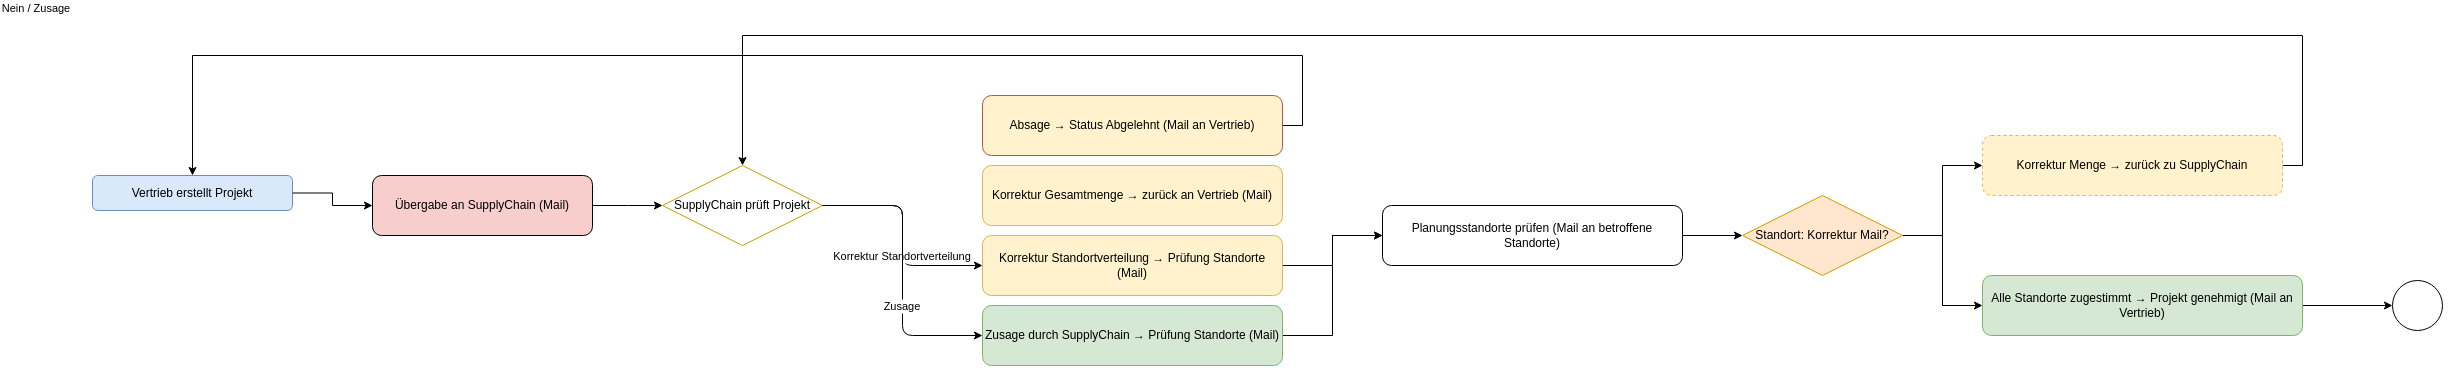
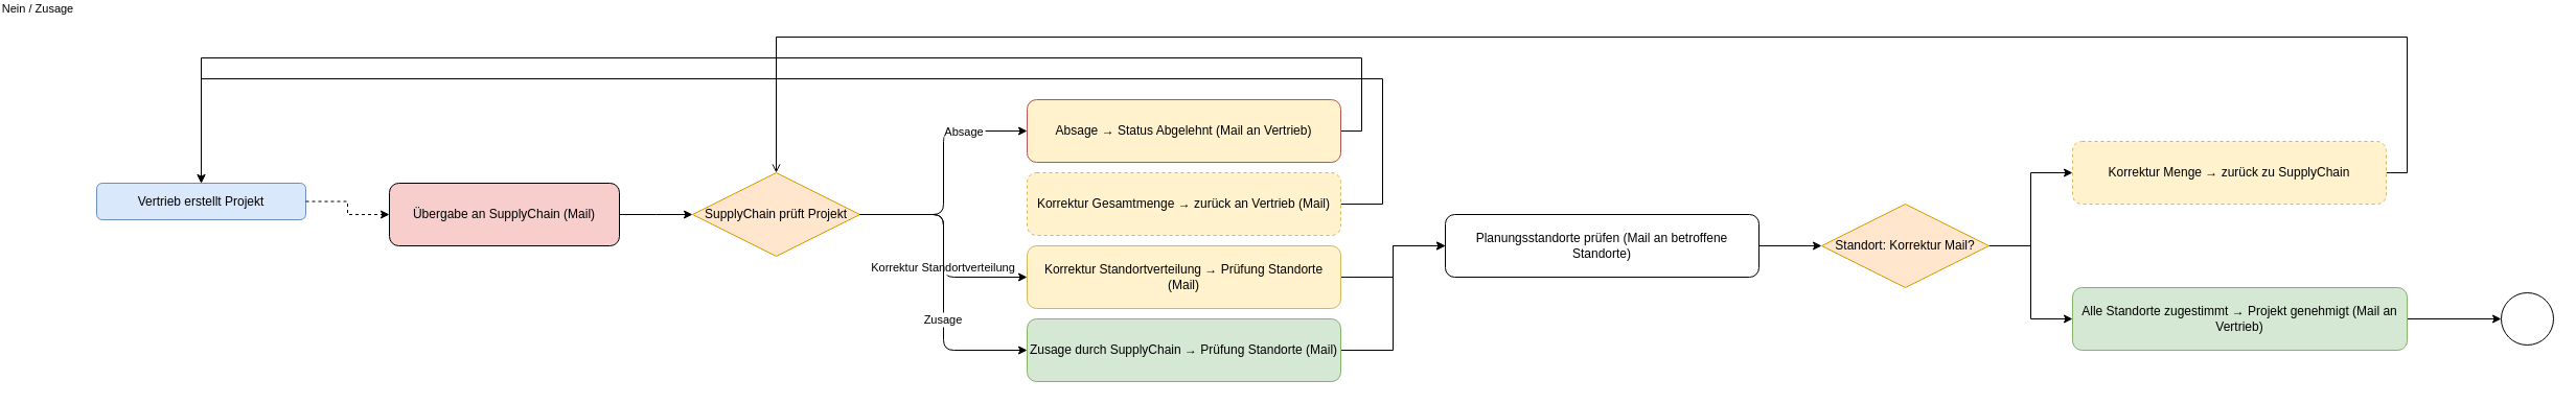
  <mxCell id="0" />
  <mxCell id="1" parent="0" />
  <mxCell id="2" value="Vertrieb erstellt Projekt" style="rounded=1;whiteSpace=wrap;html=1;fillColor=#dae8fc;strokeColor=#6c8ebf;" vertex="1" parent="1"><mxGeometry x="20" y="160" width="200" height="35" as="geometry" /></mxCell>
  <mxCell id="3" value="Übergabe an SupplyChain (Mail)" style="rounded=1;whiteSpace=wrap;html=1;fillColor=#f8cecc;strokeColor=#000000;" vertex="1" parent="1"><mxGeometry x="300" y="160" width="220" height="60" as="geometry" /></mxCell>
- <mxCell id="4" style="edgeStyle=orthogonalEdgeStyle;rounded=0;orthogonalLoop=1;jettySize=auto;html=1;strokeColor=#000000;" edge="1" parent="1" source="2" target="3"><mxGeometry relative="1" as="geometry" /></mxCell>
- <mxCell id="5" value="SupplyChain prüft Projekt" style="rhombus;whiteSpace=wrap;html=1;fillColor=#ffffff;strokeColor=#d79b00;" vertex="1" parent="1"><mxGeometry x="590" y="150" width="160" height="80" as="geometry" /></mxCell>
+ <mxCell id="4" style="edgeStyle=orthogonalEdgeStyle;rounded=0;orthogonalLoop=1;jettySize=auto;html=1;strokeColor=#000000;dashed=1;" edge="1" parent="1" source="2" target="3"><mxGeometry relative="1" as="geometry" /></mxCell>
+ <mxCell id="5" value="SupplyChain prüft Projekt" style="rhombus;whiteSpace=wrap;html=1;fillColor=#ffe6cc;strokeColor=#d79b00;" vertex="1" parent="1"><mxGeometry x="590" y="150" width="160" height="80" as="geometry" /></mxCell>
  <mxCell id="6" style="edgeStyle=orthogonalEdgeStyle;rounded=0;orthogonalLoop=1;jettySize=auto;html=1;" edge="1" parent="1" source="3"><mxGeometry relative="1" as="geometry"><mxPoint x="590" y="190" as="targetPoint" /></mxGeometry></mxCell>
- <mxCell id="7" style="edgeStyle=orthogonalEdgeStyle;rounded=0;orthogonalLoop=1;jettySize=auto;html=1;exitX=1;exitY=0.5;exitDx=0;exitDy=0;" edge="1" parent="1" source="8" target="2"><mxGeometry relative="1" as="geometry"><Array as="points"><mxPoint x="1230" y="110" /><mxPoint x="1230" y="40" /><mxPoint x="120" y="40" /></Array></mxGeometry></mxCell>
+ <mxCell id="7" style="edgeStyle=orthogonalEdgeStyle;rounded=0;orthogonalLoop=1;jettySize=auto;html=1;exitX=1;exitY=0.5;exitDx=0;exitDy=0;endArrow=open;" edge="1" parent="1" source="8" target="2"><mxGeometry relative="1" as="geometry"><Array as="points"><mxPoint x="1230" y="110" /><mxPoint x="1230" y="40" /><mxPoint x="120" y="40" /></Array></mxGeometry></mxCell>
  <mxCell id="8" value="Absage → Status Abgelehnt (Mail an Vertrieb)" style="rounded=1;whiteSpace=wrap;html=1;fillColor=#fff2cc;strokeColor=#b85450;" vertex="1" parent="1"><mxGeometry x="910" y="80" width="300" height="60" as="geometry" /></mxCell>
- <mxCell id="11" value="Korrektur Gesamtmenge → zurück an Vertrieb (Mail)" style="rounded=1;whiteSpace=wrap;html=1;fillColor=#fff2cc;strokeColor=#d6b656;" vertex="1" parent="1"><mxGeometry x="910" y="150" width="300" height="60" as="geometry" /></mxCell>
+ <mxCell id="9" value="Absage" style="edgeStyle=elbowEdgeStyle;elbow=horizontal;" edge="1" parent="1" source="5" target="8"><mxGeometry x="0.5" relative="1" as="geometry"><mxPoint as="offset" /></mxGeometry></mxCell>
+ <mxCell id="10" style="edgeStyle=orthogonalEdgeStyle;rounded=0;orthogonalLoop=1;jettySize=auto;html=1;exitX=1;exitY=0.5;exitDx=0;exitDy=0;entryX=0.5;entryY=0;entryDx=0;entryDy=0;" edge="1" parent="1" source="11" target="2"><mxGeometry relative="1" as="geometry"><Array as="points"><mxPoint x="1250" y="180" /><mxPoint x="1250" y="60" /><mxPoint x="120" y="60" /></Array></mxGeometry></mxCell>
+ <mxCell id="11" value="Korrektur Gesamtmenge → zurück an Vertrieb (Mail)" style="rounded=1;whiteSpace=wrap;html=1;fillColor=#fff2cc;strokeColor=#d6b656;dashed=1;" vertex="1" parent="1"><mxGeometry x="910" y="150" width="300" height="60" as="geometry" /></mxCell>
  <mxCell id="12" style="edgeStyle=orthogonalEdgeStyle;rounded=0;orthogonalLoop=1;jettySize=auto;html=1;exitX=1;exitY=0.5;exitDx=0;exitDy=0;" edge="1" parent="1" source="13" target="19"><mxGeometry relative="1" as="geometry" /></mxCell>
  <mxCell id="13" value="Korrektur Standortverteilung → Prüfung Standorte (Mail)" style="rounded=1;whiteSpace=wrap;html=1;fillColor=#fff2cc;strokeColor=#d6b656;" vertex="1" parent="1"><mxGeometry x="910" y="220" width="300" height="60" as="geometry" /></mxCell>
  <mxCell id="14" value="Korrektur Standortverteilung" style="edgeStyle=elbowEdgeStyle;elbow=horizontal;" edge="1" parent="1" source="5" target="13"><mxGeometry x="0.182" relative="1" as="geometry"><mxPoint as="offset" /></mxGeometry></mxCell>
  <mxCell id="15" style="edgeStyle=orthogonalEdgeStyle;rounded=0;orthogonalLoop=1;jettySize=auto;html=1;exitX=1;exitY=0.5;exitDx=0;exitDy=0;entryX=0;entryY=0.5;entryDx=0;entryDy=0;" edge="1" parent="1" source="16" target="19"><mxGeometry relative="1" as="geometry" /></mxCell>
  <mxCell id="16" value="Zusage durch SupplyChain → Prüfung Standorte (Mail)" style="rounded=1;whiteSpace=wrap;html=1;fillColor=#d5e8d4;strokeColor=#82b366;" vertex="1" parent="1"><mxGeometry x="910" y="290" width="300" height="60" as="geometry" /></mxCell>
  <mxCell id="17" value="Zusage" style="edgeStyle=elbowEdgeStyle;elbow=horizontal;" edge="1" parent="1" source="5" target="16"><mxGeometry x="0.241" relative="1" as="geometry"><mxPoint as="offset" /></mxGeometry></mxCell>
  <mxCell id="18" style="edgeStyle=orthogonalEdgeStyle;rounded=0;orthogonalLoop=1;jettySize=auto;html=1;exitX=1;exitY=0.5;exitDx=0;exitDy=0;" edge="1" parent="1" source="19" target="24"><mxGeometry relative="1" as="geometry" /></mxCell>
  <mxCell id="19" value="Planungsstandorte prüfen (Mail an betroffene Standorte)" style="rounded=1;whiteSpace=wrap;html=1;fillColor=#ffffff;strokeColor=#000000;" vertex="1" parent="1"><mxGeometry x="1310" y="190" width="300" height="60" as="geometry" /></mxCell>
  <mxCell id="20" style="edgeStyle=orthogonalEdgeStyle;rounded=0;" edge="1" parent="1" source="13" target="19" />
  <mxCell id="21" style="edgeStyle=orthogonalEdgeStyle;rounded=0;" edge="1" parent="1" source="16" target="19" />
  <mxCell id="22" style="edgeStyle=orthogonalEdgeStyle;rounded=0;orthogonalLoop=1;jettySize=auto;html=1;exitX=1;exitY=0.5;exitDx=0;exitDy=0;entryX=0;entryY=0.5;entryDx=0;entryDy=0;" edge="1" parent="1" source="24" target="27"><mxGeometry relative="1" as="geometry" /></mxCell>
  <mxCell id="23" style="edgeStyle=orthogonalEdgeStyle;rounded=0;orthogonalLoop=1;jettySize=auto;html=1;exitX=1;exitY=0.5;exitDx=0;exitDy=0;entryX=0;entryY=0.5;entryDx=0;entryDy=0;" edge="1" parent="1" source="24" target="30"><mxGeometry relative="1" as="geometry" /></mxCell>
  <mxCell id="24" value="Standort: Korrektur Mail?" style="rhombus;whiteSpace=wrap;html=1;fillColor=#ffe6cc;strokeColor=#d79b00;" vertex="1" parent="1"><mxGeometry x="1670" y="180" width="160" height="80" as="geometry" /></mxCell>
  <mxCell id="25" style="edgeStyle=orthogonalEdgeStyle;" edge="1" parent="1" source="19" target="24" />
- <mxCell id="26" style="edgeStyle=orthogonalEdgeStyle;rounded=0;orthogonalLoop=1;jettySize=auto;html=1;exitX=1;exitY=0.5;exitDx=0;exitDy=0;entryX=0.5;entryY=0;entryDx=0;entryDy=0;" edge="1" parent="1" source="27" target="5"><mxGeometry relative="1" as="geometry"><Array as="points"><mxPoint x="2230" y="150" /><mxPoint x="2230" y="20" /><mxPoint x="670" y="20" /></Array></mxGeometry></mxCell>
+ <mxCell id="26" style="edgeStyle=orthogonalEdgeStyle;rounded=0;orthogonalLoop=1;jettySize=auto;html=1;exitX=1;exitY=0.5;exitDx=0;exitDy=0;entryX=0.5;entryY=0;entryDx=0;entryDy=0;endArrow=open;" edge="1" parent="1" source="27" target="5"><mxGeometry relative="1" as="geometry"><Array as="points"><mxPoint x="2230" y="150" /><mxPoint x="2230" y="20" /><mxPoint x="670" y="20" /></Array></mxGeometry></mxCell>
  <mxCell id="27" value="Korrektur Menge → zurück zu SupplyChain" style="rounded=1;whiteSpace=wrap;html=1;fillColor=#fff2cc;strokeColor=#d6b656;dashed=1;" vertex="1" parent="1"><mxGeometry x="1910" y="120" width="300" height="60" as="geometry" /></mxCell>
  <mxCell id="28" value="Ja" style="edgeStyle=elbowEdgeStyle;elbow=horizontal;" edge="1" parent="1" source="24" target="27" />
  <mxCell id="29" style="edgeStyle=orthogonalEdgeStyle;rounded=0;orthogonalLoop=1;jettySize=auto;html=1;exitX=1;exitY=0.5;exitDx=0;exitDy=0;" edge="1" parent="1" source="30" target="32"><mxGeometry relative="1" as="geometry" /></mxCell>
  <mxCell id="30" value="Alle Standorte zugestimmt → Projekt genehmigt (Mail an Vertrieb)" style="rounded=1;whiteSpace=wrap;html=1;fillColor=#d5e8d4;strokeColor=#82b366;" vertex="1" parent="1"><mxGeometry x="1910" y="260" width="320" height="60" as="geometry" /></mxCell>
  <mxCell id="31" value="Nein / Zusage" style="edgeStyle=elbowEdgeStyle;elbow=horizontal;" edge="1" parent="1" source="24" target="30" />
  <mxCell id="32" value="" style="ellipse;whiteSpace=wrap;html=1;aspect=fixed;" vertex="1" parent="1"><mxGeometry x="2320" y="265" width="50" height="50" as="geometry" /></mxCell>
